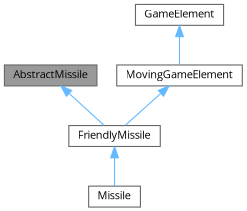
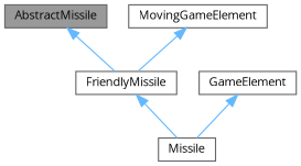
  digraph {
    fontname="Open Sans"
    node [color=gray40 fillcolor=white fontname="Open Sans" fontsize=10 shape=box style=filled]
    edge [color=steelblue1 dir=back fontname="Open Sans" fontsize=10 labelfontname=Helvetica labelfontsize=10 style=solid]
    n1 [fillcolor=grey60 fontcolor=black height=0.2 label=AbstractMissile width=0.4]
    n2 [height=0.2 label=FriendlyMissile width=0.4]
    n3 [height=0.2 label=Missile width=0.4]
    n4 [height=0.2 label=MovingGameElement width=0.4]
    n5 [height=0.2 label=GameElement width=0.4]
    n1 -> n2
    n2 -> n3
    n4 -> n2
-   n5 -> n4
+   n5 -> n3
  }
